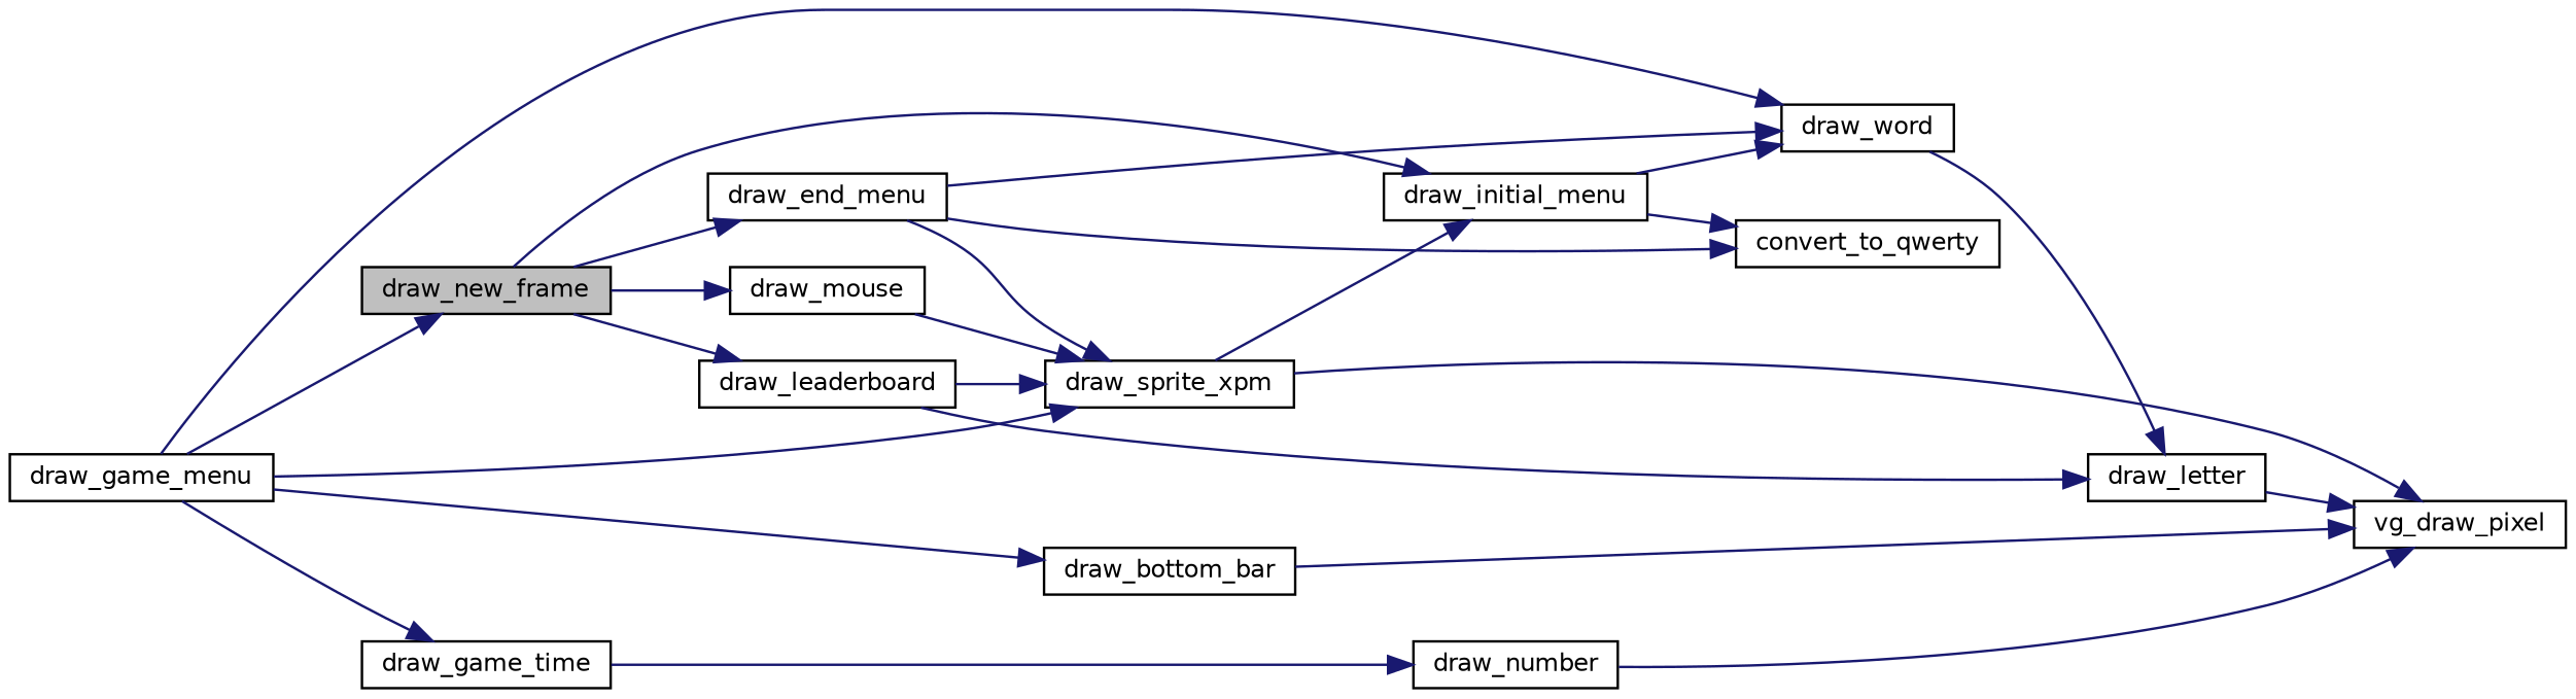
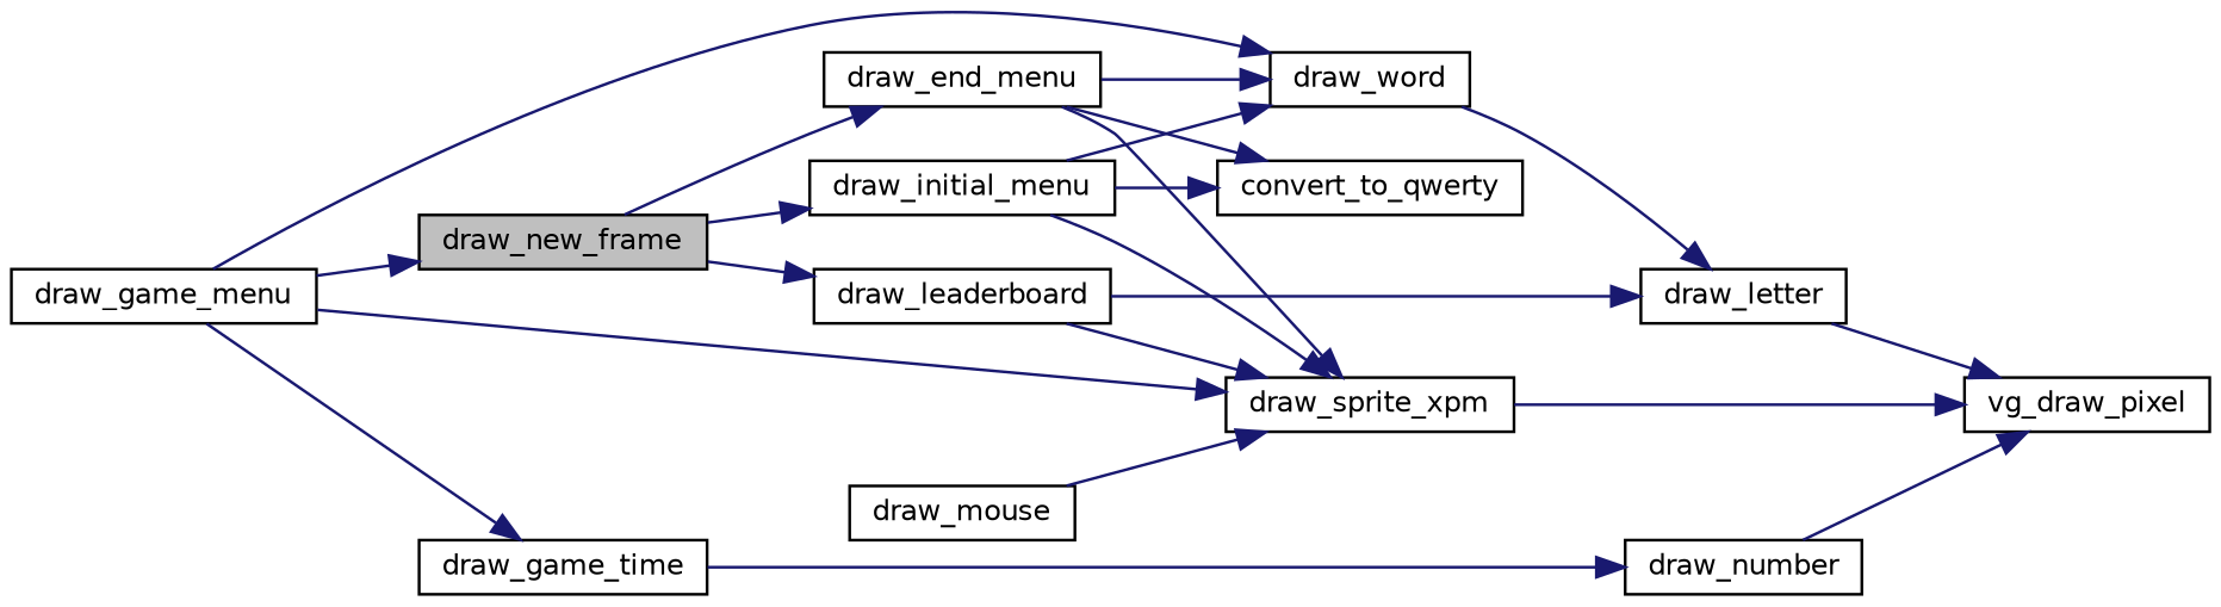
  digraph {
    rankdir=LR
    node [color=black fillcolor=white fontname=Helvetica fontsize=10 shape=record style=filled]
    edge [color=midnightblue fontname=Helvetica fontsize=10 labelfontname=Helvetica labelfontsize=10 style=solid]
    n1 [fillcolor=grey75 fontcolor=black height=0.2 label=draw_new_frame width=0.4]
    n2 [height=0.2 label=draw_end_menu width=0.4]
    n3 [height=0.2 label=draw_initial_menu width=0.4]
    n4 [height=0.2 label=draw_leaderboard width=0.4]
    n5 [height=0.2 label=draw_mouse width=0.4]
    n6 [height=0.2 label=convert_to_qwerty width=0.4]
    n7 [height=0.2 label=draw_sprite_xpm width=0.4]
    n8 [height=0.2 label=draw_word width=0.4]
    n9 [height=0.2 label=draw_game_menu width=0.4]
-   n10 [height=0.2 label=draw_bottom_bar width=0.4]
    n11 [height=0.2 label=draw_game_time width=0.4]
    n12 [height=0.2 label=draw_letter width=0.4]
    n13 [height=0.2 label=vg_draw_pixel width=0.4]
    n14 [height=0.2 label=draw_number width=0.4]
    n1 -> n2
    n1 -> n3
    n1 -> n4
-   n1 -> n5
    n2 -> n6
    n2 -> n7
    n2 -> n8
    n3 -> n6
-   n7 -> n3
+   n3 -> n7
    n3 -> n8
    n4 -> n7
    n4 -> n12
    n5 -> n7
    n7 -> n13
    n8 -> n12
    n9 -> n1
    n9 -> n7
    n9 -> n8
-   n9 -> n10
    n9 -> n11
-   n10 -> n13
    n11 -> n14
    n12 -> n13
    n14 -> n13
  }
